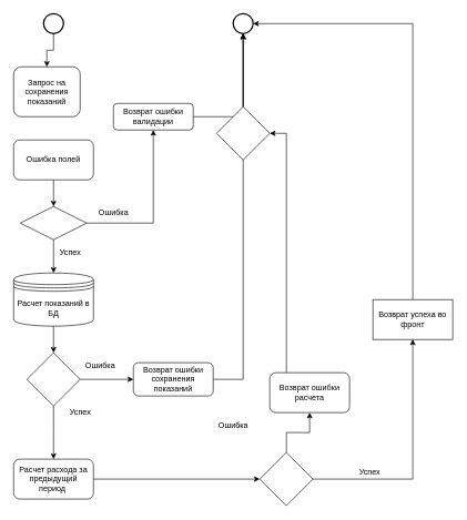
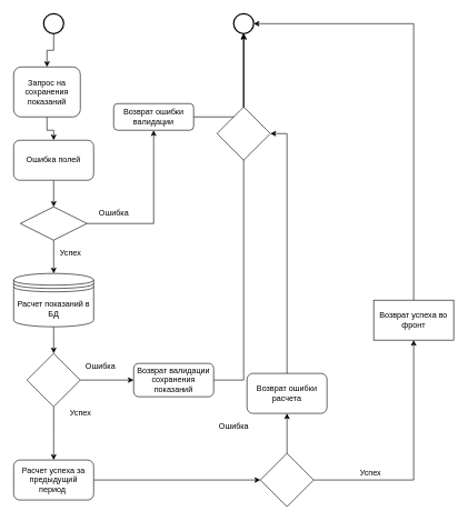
  <mxCell id="0" />
  <mxCell id="1" parent="0" />
+ <mxCell id="2" value="" style="edgeStyle=orthogonalEdgeStyle;rounded=0;orthogonalLoop=1;jettySize=auto;html=1;" edge="1" parent="1" source="3" target="10"><mxGeometry relative="1" as="geometry" /></mxCell>
  <mxCell id="3" value="Запрос на сохранения показаний" style="rounded=1;whiteSpace=wrap;html=1;fontSize=12;glass=0;strokeWidth=1;shadow=0;" parent="1" vertex="1"><mxGeometry x="20" y="100" width="100" height="75" as="geometry" /></mxCell>
  <mxCell id="4" value="" style="edgeStyle=orthogonalEdgeStyle;rounded=0;orthogonalLoop=1;jettySize=auto;html=1;entryX=0.5;entryY=1;entryDx=0;entryDy=0;" edge="1" parent="1" source="6" target="8"><mxGeometry relative="1" as="geometry"><mxPoint x="210" y="340" as="targetPoint" /></mxGeometry></mxCell>
  <mxCell id="5" value="" style="edgeStyle=orthogonalEdgeStyle;rounded=0;orthogonalLoop=1;jettySize=auto;html=1;" edge="1" parent="1" source="6"><mxGeometry relative="1" as="geometry"><mxPoint x="80" y="410" as="targetPoint" /></mxGeometry></mxCell>
  <mxCell id="6" value="" style="rhombus;whiteSpace=wrap;html=1;shadow=0;fontFamily=Helvetica;fontSize=12;align=center;strokeWidth=1;spacing=6;spacingTop=-4;" parent="1" vertex="1"><mxGeometry x="30" y="310" width="100" height="50" as="geometry" /></mxCell>
  <mxCell id="7" value="" style="edgeStyle=orthogonalEdgeStyle;rounded=0;orthogonalLoop=1;jettySize=auto;html=1;entryX=0.5;entryY=1;entryDx=0;entryDy=0;entryPerimeter=0;" edge="1" parent="1" source="8" target="15"><mxGeometry relative="1" as="geometry"><mxPoint x="240" y="100" as="targetPoint" /></mxGeometry></mxCell>
  <mxCell id="8" value="Возврат ошибки валидации" style="rounded=1;whiteSpace=wrap;html=1;fontSize=12;glass=0;strokeWidth=1;shadow=0;" parent="1" vertex="1"><mxGeometry x="170" y="155" width="120" height="40" as="geometry" /></mxCell>
  <mxCell id="9" value="" style="edgeStyle=orthogonalEdgeStyle;rounded=0;orthogonalLoop=1;jettySize=auto;html=1;" edge="1" parent="1" source="10" target="6"><mxGeometry relative="1" as="geometry" /></mxCell>
  <mxCell id="10" value="Ошибка полей" style="rounded=1;whiteSpace=wrap;html=1;" vertex="1" parent="1"><mxGeometry x="20" y="210" width="120" height="60" as="geometry" /></mxCell>
  <mxCell id="11" value="Успех" style="text;html=1;align=center;verticalAlign=middle;resizable=0;points=[];autosize=1;" vertex="1" parent="1"><mxGeometry x="80" y="370" width="50" height="20" as="geometry" /></mxCell>
  <mxCell id="12" value="Ошибка" style="text;html=1;align=center;verticalAlign=middle;resizable=0;points=[];autosize=1;" vertex="1" parent="1"><mxGeometry x="140" y="310" width="60" height="20" as="geometry" /></mxCell>
  <mxCell id="13" value="" style="edgeStyle=orthogonalEdgeStyle;rounded=0;orthogonalLoop=1;jettySize=auto;html=1;" edge="1" parent="1" source="14" target="3"><mxGeometry relative="1" as="geometry" /></mxCell>
  <mxCell id="14" value="" style="strokeWidth=2;html=1;shape=mxgraph.flowchart.start_2;whiteSpace=wrap;" vertex="1" parent="1"><mxGeometry x="65" y="20" width="30" height="30" as="geometry" /></mxCell>
  <mxCell id="15" value="" style="strokeWidth=2;html=1;shape=mxgraph.flowchart.start_2;whiteSpace=wrap;" vertex="1" parent="1"><mxGeometry x="350" y="20" width="30" height="30" as="geometry" /></mxCell>
  <mxCell id="16" value="" style="edgeStyle=orthogonalEdgeStyle;rounded=0;orthogonalLoop=1;jettySize=auto;html=1;" edge="1" parent="1" source="17" target="20"><mxGeometry relative="1" as="geometry" /></mxCell>
  <mxCell id="17" value="&lt;span&gt;Расчет показаний в БД&lt;/span&gt;" style="shape=datastore;whiteSpace=wrap;html=1;" vertex="1" parent="1"><mxGeometry x="20" y="410" width="120" height="80" as="geometry" /></mxCell>
  <mxCell id="18" value="" style="edgeStyle=orthogonalEdgeStyle;rounded=0;orthogonalLoop=1;jettySize=auto;html=1;" edge="1" parent="1" source="20" target="24"><mxGeometry relative="1" as="geometry" /></mxCell>
  <mxCell id="19" value="" style="edgeStyle=orthogonalEdgeStyle;rounded=0;orthogonalLoop=1;jettySize=auto;html=1;" edge="1" parent="1" source="20"><mxGeometry relative="1" as="geometry"><mxPoint x="80" y="690" as="targetPoint" /></mxGeometry></mxCell>
  <mxCell id="20" value="" style="rhombus;whiteSpace=wrap;html=1;" vertex="1" parent="1"><mxGeometry x="40" y="530" width="80" height="80" as="geometry" /></mxCell>
  <mxCell id="21" value="Ошибка" style="text;html=1;align=center;verticalAlign=middle;resizable=0;points=[];autosize=1;" vertex="1" parent="1"><mxGeometry x="120" y="540" width="60" height="20" as="geometry" /></mxCell>
  <mxCell id="22" value="Успех" style="text;html=1;align=center;verticalAlign=middle;resizable=0;points=[];autosize=1;" vertex="1" parent="1"><mxGeometry x="95" y="610" width="50" height="20" as="geometry" /></mxCell>
  <mxCell id="23" value="" style="edgeStyle=orthogonalEdgeStyle;rounded=0;orthogonalLoop=1;jettySize=auto;html=1;entryX=0.5;entryY=1;entryDx=0;entryDy=0;entryPerimeter=0;" edge="1" parent="1" source="24" target="15"><mxGeometry relative="1" as="geometry"><mxPoint x="365" y="465" as="targetPoint" /></mxGeometry></mxCell>
- <mxCell id="24" value="Возврат ошибки сохранения показаний" style="rounded=1;whiteSpace=wrap;html=1;" vertex="1" parent="1"><mxGeometry x="200" y="545" width="120" height="50" as="geometry" /></mxCell>
+ <mxCell id="24" value="Возврат валидации сохранения показаний" style="rounded=1;whiteSpace=wrap;html=1;" vertex="1" parent="1"><mxGeometry x="200" y="545" width="120" height="50" as="geometry" /></mxCell>
  <mxCell id="25" value="" style="edgeStyle=orthogonalEdgeStyle;rounded=0;orthogonalLoop=1;jettySize=auto;html=1;entryX=0;entryY=0.5;entryDx=0;entryDy=0;" edge="1" parent="1" source="26" target="29"><mxGeometry relative="1" as="geometry"><mxPoint x="343" y="720" as="targetPoint" /><Array as="points" /></mxGeometry></mxCell>
- <mxCell id="26" value="Расчет расхода за предыдущий период&amp;nbsp;" style="rounded=1;whiteSpace=wrap;html=1;" vertex="1" parent="1"><mxGeometry x="20" y="690" width="120" height="60" as="geometry" /></mxCell>
+ <mxCell id="26" value="Расчет успеха за предыдущий период&amp;nbsp;" style="rounded=1;whiteSpace=wrap;html=1;" vertex="1" parent="1"><mxGeometry x="20" y="690" width="120" height="60" as="geometry" /></mxCell>
  <mxCell id="27" value="" style="edgeStyle=orthogonalEdgeStyle;rounded=0;orthogonalLoop=1;jettySize=auto;html=1;" edge="1" parent="1" source="29" target="33"><mxGeometry relative="1" as="geometry" /></mxCell>
  <mxCell id="28" value="" style="edgeStyle=orthogonalEdgeStyle;rounded=0;orthogonalLoop=1;jettySize=auto;html=1;entryX=0.5;entryY=1;entryDx=0;entryDy=0;" edge="1" parent="1" source="29" target="37"><mxGeometry relative="1" as="geometry"><mxPoint x="620" y="720" as="targetPoint" /></mxGeometry></mxCell>
  <mxCell id="29" value="" style="rhombus;whiteSpace=wrap;html=1;" vertex="1" parent="1"><mxGeometry x="390" y="680" width="80" height="80" as="geometry" /></mxCell>
  <mxCell id="30" value="Успех" style="text;html=1;align=center;verticalAlign=middle;resizable=0;points=[];autosize=1;" vertex="1" parent="1"><mxGeometry x="530" y="700" width="50" height="20" as="geometry" /></mxCell>
  <mxCell id="31" value="Ошибка" style="text;html=1;align=center;verticalAlign=middle;resizable=0;points=[];autosize=1;" vertex="1" parent="1"><mxGeometry x="320" y="630" width="60" height="20" as="geometry" /></mxCell>
  <mxCell id="32" value="" style="edgeStyle=orthogonalEdgeStyle;rounded=0;orthogonalLoop=1;jettySize=auto;html=1;" edge="1" parent="1" source="34" target="15"><mxGeometry relative="1" as="geometry"><mxPoint x="430" y="480" as="targetPoint" /></mxGeometry></mxCell>
- <mxCell id="33" value="Возврат ошибки расчета" style="rounded=1;whiteSpace=wrap;html=1;" vertex="1" parent="1"><mxGeometry x="405" y="560" width="120" height="60" as="geometry" /></mxCell>
+ <mxCell id="33" value="Возврат ошибки расчета" style="rounded=1;whiteSpace=wrap;html=1;" vertex="1" parent="1"><mxGeometry x="370" y="560" width="120" height="60" as="geometry" /></mxCell>
  <mxCell id="34" value="" style="rhombus;whiteSpace=wrap;html=1;" vertex="1" parent="1"><mxGeometry x="325" y="160" width="80" height="80" as="geometry" /></mxCell>
  <mxCell id="35" value="" style="edgeStyle=orthogonalEdgeStyle;rounded=0;orthogonalLoop=1;jettySize=auto;html=1;" edge="1" parent="1" source="33" target="34"><mxGeometry relative="1" as="geometry"><mxPoint x="430" y="560" as="sourcePoint" /><mxPoint x="365" y="50" as="targetPoint" /><Array as="points"><mxPoint x="430" y="200" /></Array></mxGeometry></mxCell>
  <mxCell id="36" value="" style="edgeStyle=orthogonalEdgeStyle;rounded=0;orthogonalLoop=1;jettySize=auto;html=1;entryX=1;entryY=0.5;entryDx=0;entryDy=0;entryPerimeter=0;exitX=0.5;exitY=0;exitDx=0;exitDy=0;" edge="1" parent="1" source="37" target="15"><mxGeometry relative="1" as="geometry"><mxPoint x="620" y="40" as="targetPoint" /></mxGeometry></mxCell>
  <mxCell id="37" value="Возврат успеха во фронт" style="whiteSpace=wrap;html=1;rounded=0;" vertex="1" parent="1"><mxGeometry x="560" y="450" width="120" height="60" as="geometry" /></mxCell>
